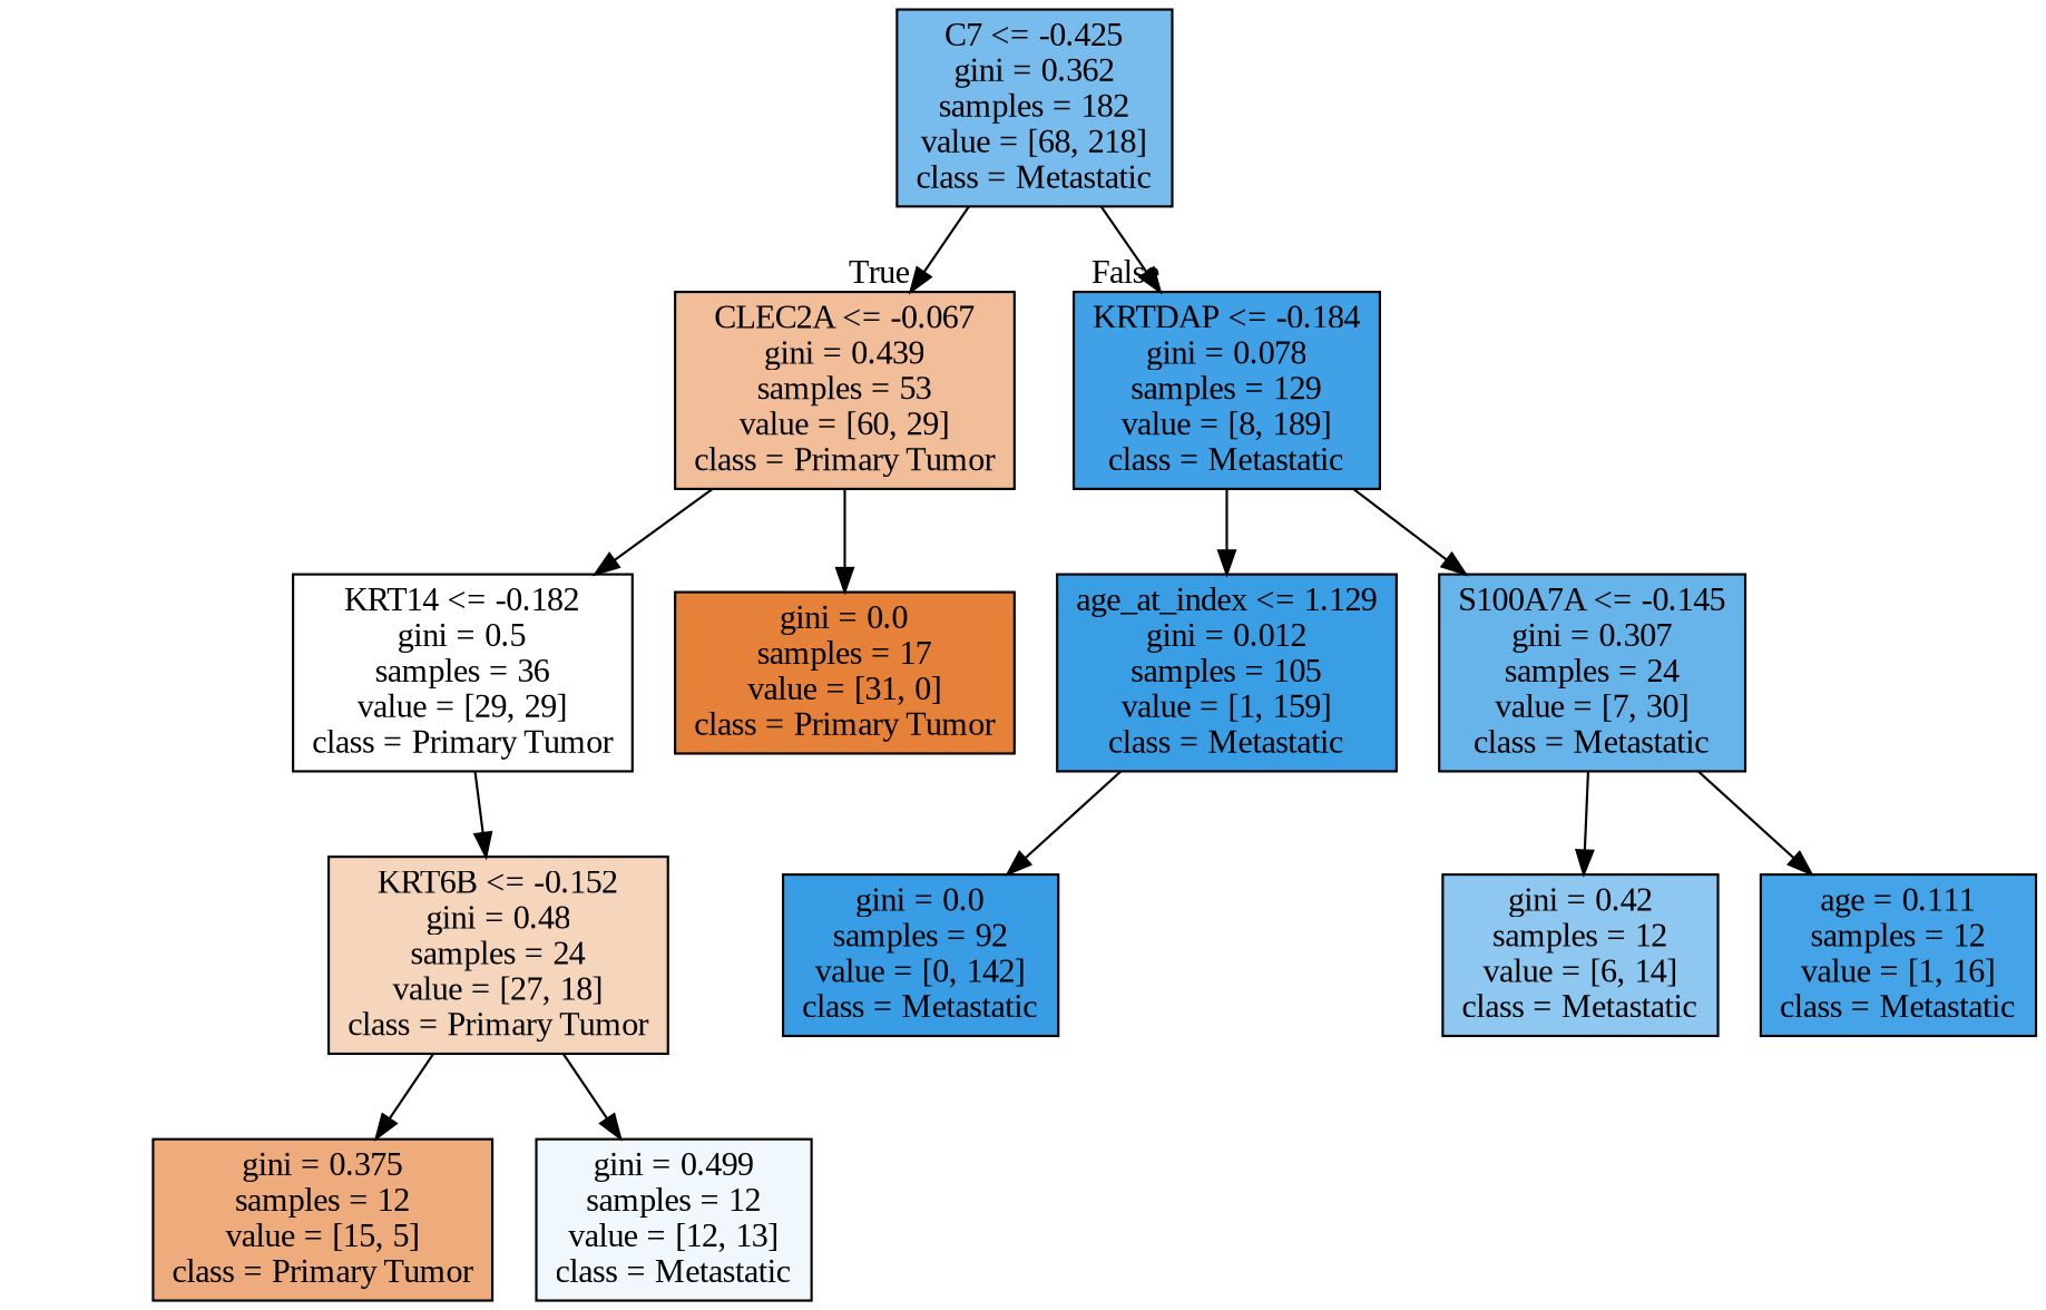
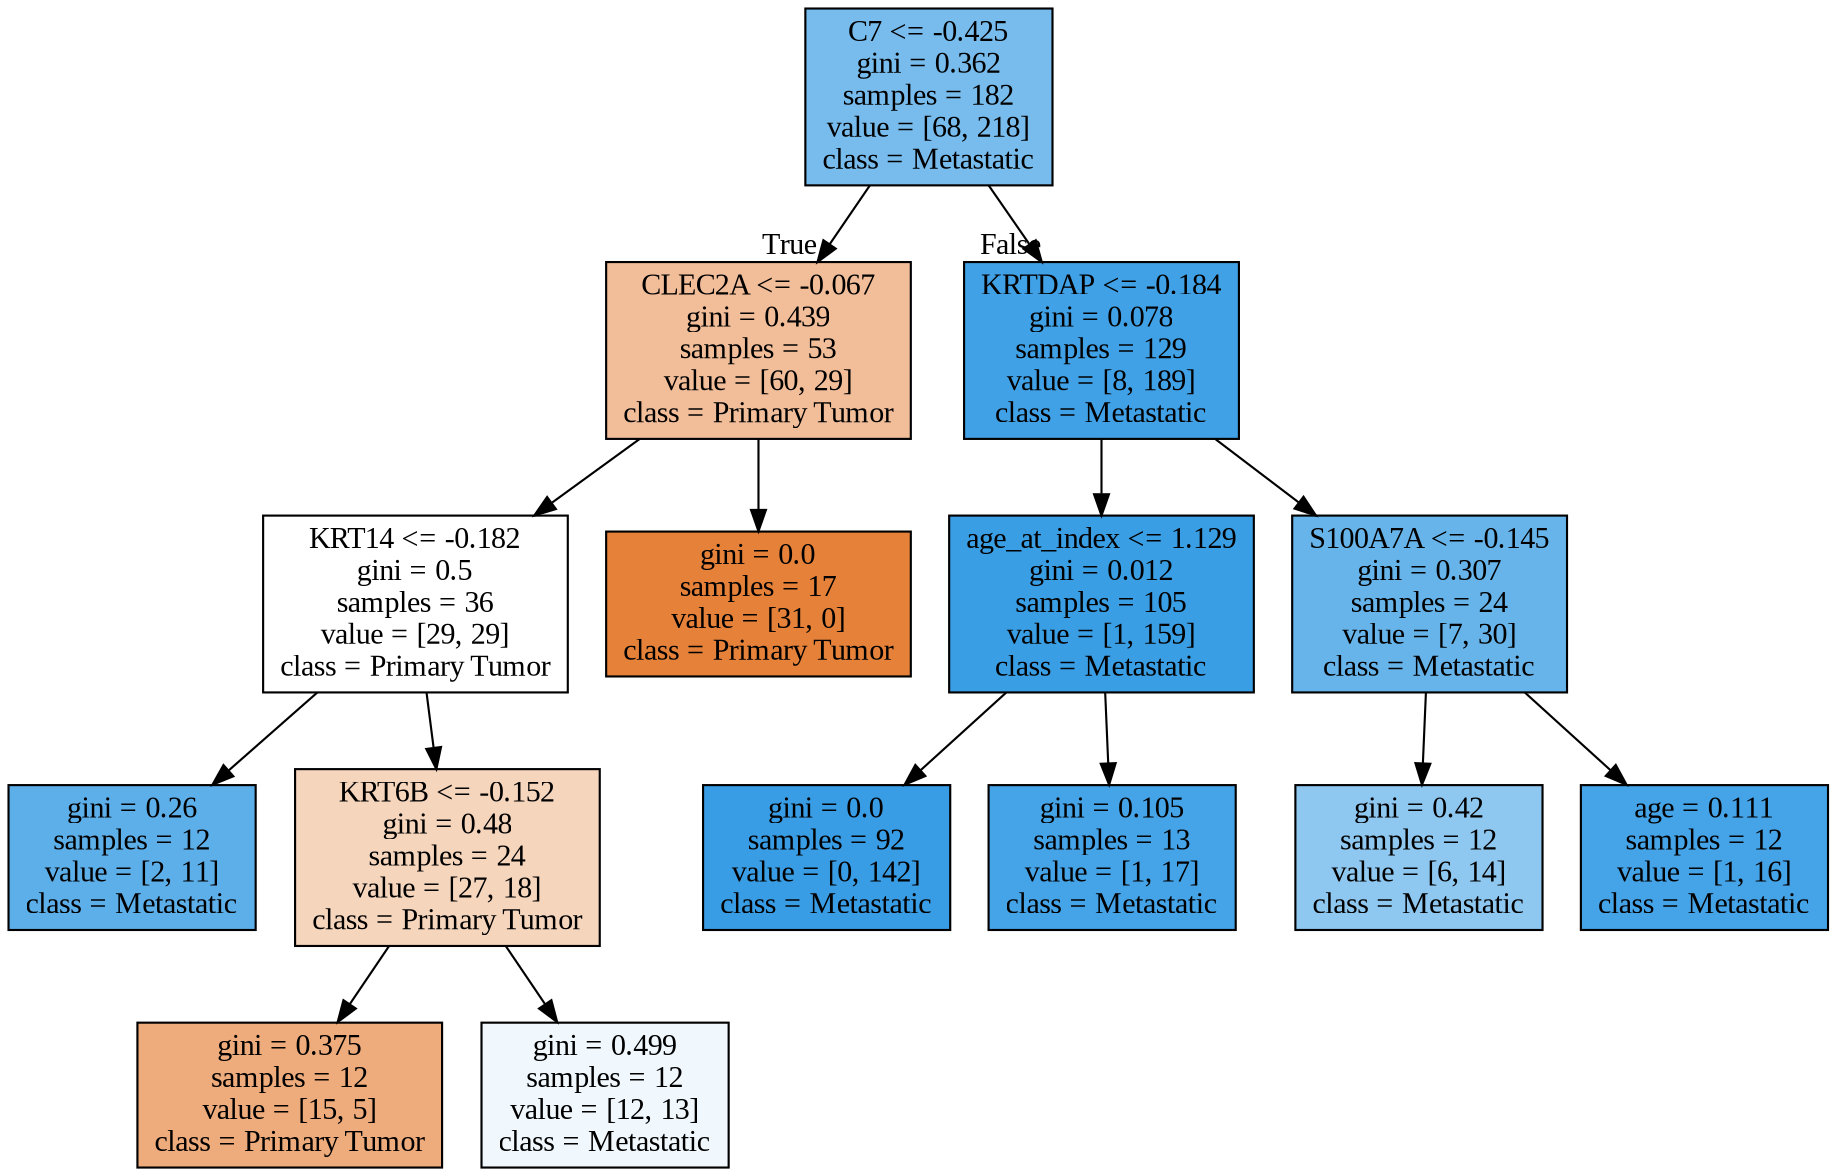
  digraph {
    fontname="Liberation Serif"
    node [color=black fillcolor="#45a3e7" fontname="Liberation Serif" shape=box style=filled]
    edge [fontname="Liberation Serif"]
    n1 [fillcolor="#77bced" label="C7 <= -0.425\ngini = 0.362\nsamples = 182\nvalue = [68, 218]\nclass = Metastatic"]
    n2 [fillcolor="#f2be99" label="CLEC2A <= -0.067\ngini = 0.439\nsamples = 53\nvalue = [60, 29]\nclass = Primary Tumor"]
    n3 [fillcolor="#41a1e6" label="KRTDAP <= -0.184\ngini = 0.078\nsamples = 129\nvalue = [8, 189]\nclass = Metastatic"]
    n4 [fillcolor="#ffffff" label="KRT14 <= -0.182\ngini = 0.5\nsamples = 36\nvalue = [29, 29]\nclass = Primary Tumor"]
    n5 [fillcolor="#e58139" label="gini = 0.0\nsamples = 17\nvalue = [31, 0]\nclass = Primary Tumor"]
    n6 [fillcolor="#3a9ee5" label="age_at_index <= 1.129\ngini = 0.012\nsamples = 105\nvalue = [1, 159]\nclass = Metastatic"]
    n7 [fillcolor="#67b4eb" label="S100A7A <= -0.145\ngini = 0.307\nsamples = 24\nvalue = [7, 30]\nclass = Metastatic"]
+   n8 [fillcolor="#5dafea" label="gini = 0.26\nsamples = 12\nvalue = [2, 11]\nclass = Metastatic"]
    n9 [fillcolor="#f6d5bd" label="KRT6B <= -0.152\ngini = 0.48\nsamples = 24\nvalue = [27, 18]\nclass = Primary Tumor"]
    n10 [fillcolor="#eeab7b" label="gini = 0.375\nsamples = 12\nvalue = [15, 5]\nclass = Primary Tumor"]
    n11 [fillcolor="#f0f7fd" label="gini = 0.499\nsamples = 12\nvalue = [12, 13]\nclass = Metastatic"]
    n12 [fillcolor="#399de5" label="gini = 0.0\nsamples = 92\nvalue = [0, 142]\nclass = Metastatic"]
+   n13 [label="gini = 0.105\nsamples = 13\nvalue = [1, 17]\nclass = Metastatic"]
    n14 [fillcolor="#8ec7f0" label="gini = 0.42\nsamples = 12\nvalue = [6, 14]\nclass = Metastatic"]
    n15 [label="age = 0.111\nsamples = 12\nvalue = [1, 16]\nclass = Metastatic"]
    n1 -> n2 [headlabel=True labelangle=45 labeldistance=2.5]
    n1 -> n3 [headlabel=False labelangle=-45 labeldistance=2.5]
    n2 -> n4
    n2 -> n5
    n3 -> n6
    n3 -> n7
+   n4 -> n8
    n4 -> n9
    n6 -> n12
+   n6 -> n13
    n7 -> n14
    n7 -> n15
    n9 -> n10
    n9 -> n11
  }
